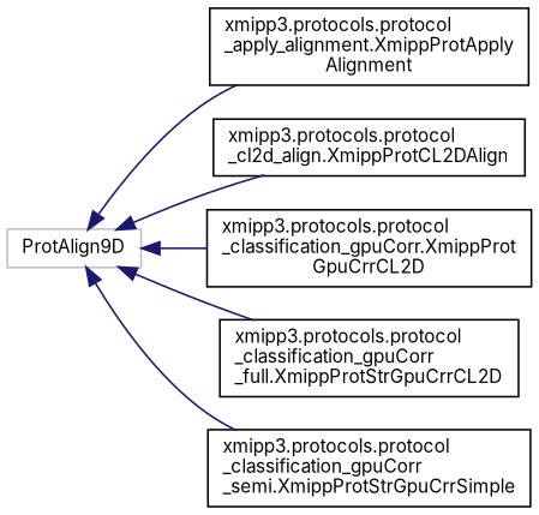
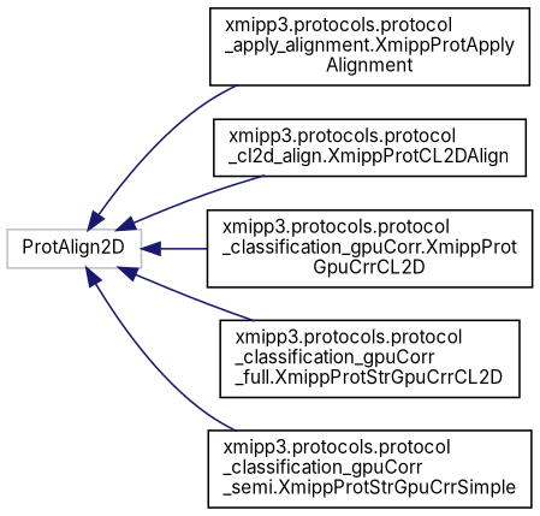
  digraph {
    rankdir=LR
    fontname=Inter
    node [color=black fillcolor=white fontname=Inter fontsize=10 shape=record style=filled]
    edge [color=midnightblue dir=back fontname=Inter fontsize=10 labelfontname=Helvetica labelfontsize=10 style=solid]
-   n1 [color=grey75 height=0.2 label=ProtAlign9D width=0.4]
+   n1 [color=grey75 height=0.2 label=ProtAlign2D width=0.4]
    n2 [height=0.2 label="xmipp3.protocols.protocol\l_apply_alignment.XmippProtApply\lAlignment" width=0.4]
    n3 [height=0.2 label="xmipp3.protocols.protocol\l_cl2d_align.XmippProtCL2DAlign" width=0.4]
    n4 [height=0.2 label="xmipp3.protocols.protocol\l_classification_gpuCorr.XmippProt\lGpuCrrCL2D" width=0.4]
    n5 [height=0.2 label="xmipp3.protocols.protocol\l_classification_gpuCorr\l_full.XmippProtStrGpuCrrCL2D" width=0.4]
    n6 [height=0.2 label="xmipp3.protocols.protocol\l_classification_gpuCorr\l_semi.XmippProtStrGpuCrrSimple" width=0.4]
    n1 -> n2
    n1 -> n3
    n1 -> n4
    n1 -> n5
    n1 -> n6
  }
